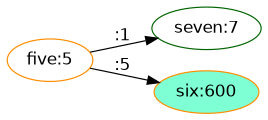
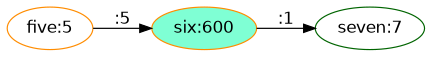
  digraph {
    fontname="DejaVu Sans"
    rankdir=LR
    node [color=darkorange fillcolor=white fontname="DejaVu Sans" style=filled]
    edge [fontname="DejaVu Sans"]
    n1 [label="five:5"]
    n2 [color=darkgreen label="seven:7"]
    n3 [fillcolor=aquamarine label="six:600"]
-   n1 -> n2 [label=":1"]
+   n3 -> n2 [label=":1"]
    n1 -> n3 [label=":5"]
  }
